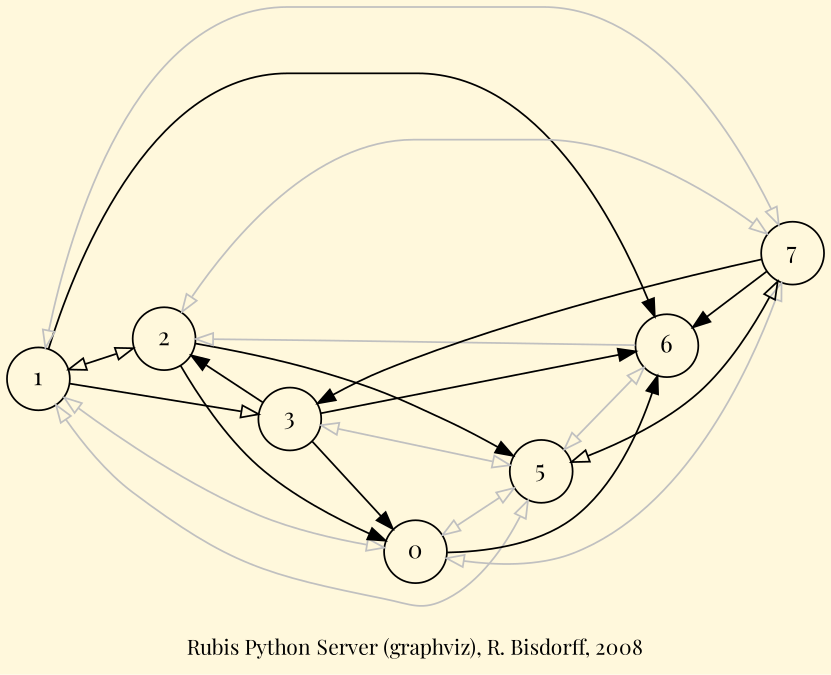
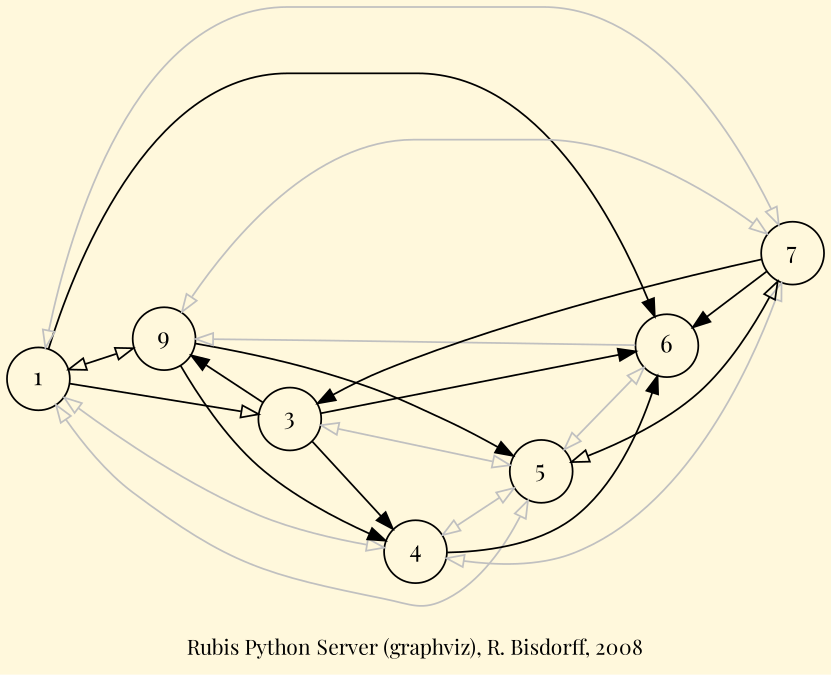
  digraph {
    bgcolor=cornsilk
    fontname="Playfair Display"
    fontsize=12
    label="\nRubis Python Server (graphviz), R. Bisdorff, 2008"
    rankdir=LR
    node [fontname="Playfair Display" shape=circle]
    edge [arrowhead=empty arrowtail=empty color=black dir=both fontname="Playfair Display"]
    n1 [label=1]
-   n2 [label=2]
+   n2 [label=9]
    n3 [label=3]
-   n4 [label=0]
+   n4 [label=4]
    n5 [label=5]
    n6 [label=6]
    n7 [label=7]
    n1 -> n2
    n1 -> n3 [dir=forward arrowtail=""]
    n1 -> n4 [color=grey]
    n1 -> n5 [color=grey]
    n1 -> n6 [dir=forward arrowhead="" arrowtail=""]
    n1 -> n7 [color=grey]
    n2 -> n3 [dir=back arrowhead="" arrowtail=""]
    n2 -> n4 [dir=forward arrowhead="" arrowtail=""]
    n2 -> n5 [dir=forward arrowhead="" arrowtail=""]
    n2 -> n6 [color=grey dir=back arrowhead=""]
    n2 -> n7 [color=grey]
    n3 -> n4 [dir=forward arrowhead="" arrowtail=""]
    n3 -> n5 [color=grey]
    n3 -> n6 [dir=forward arrowhead="" arrowtail=""]
    n3 -> n7 [dir=back arrowhead="" arrowtail=""]
    n4 -> n5 [color=grey]
    n4 -> n6 [dir=forward arrowhead="" arrowtail=""]
    n4 -> n7 [color=grey]
    n5 -> n6 [color=grey]
    n5 -> n7
    n6 -> n7 [dir=back arrowhead="" arrowtail=""]
  }
